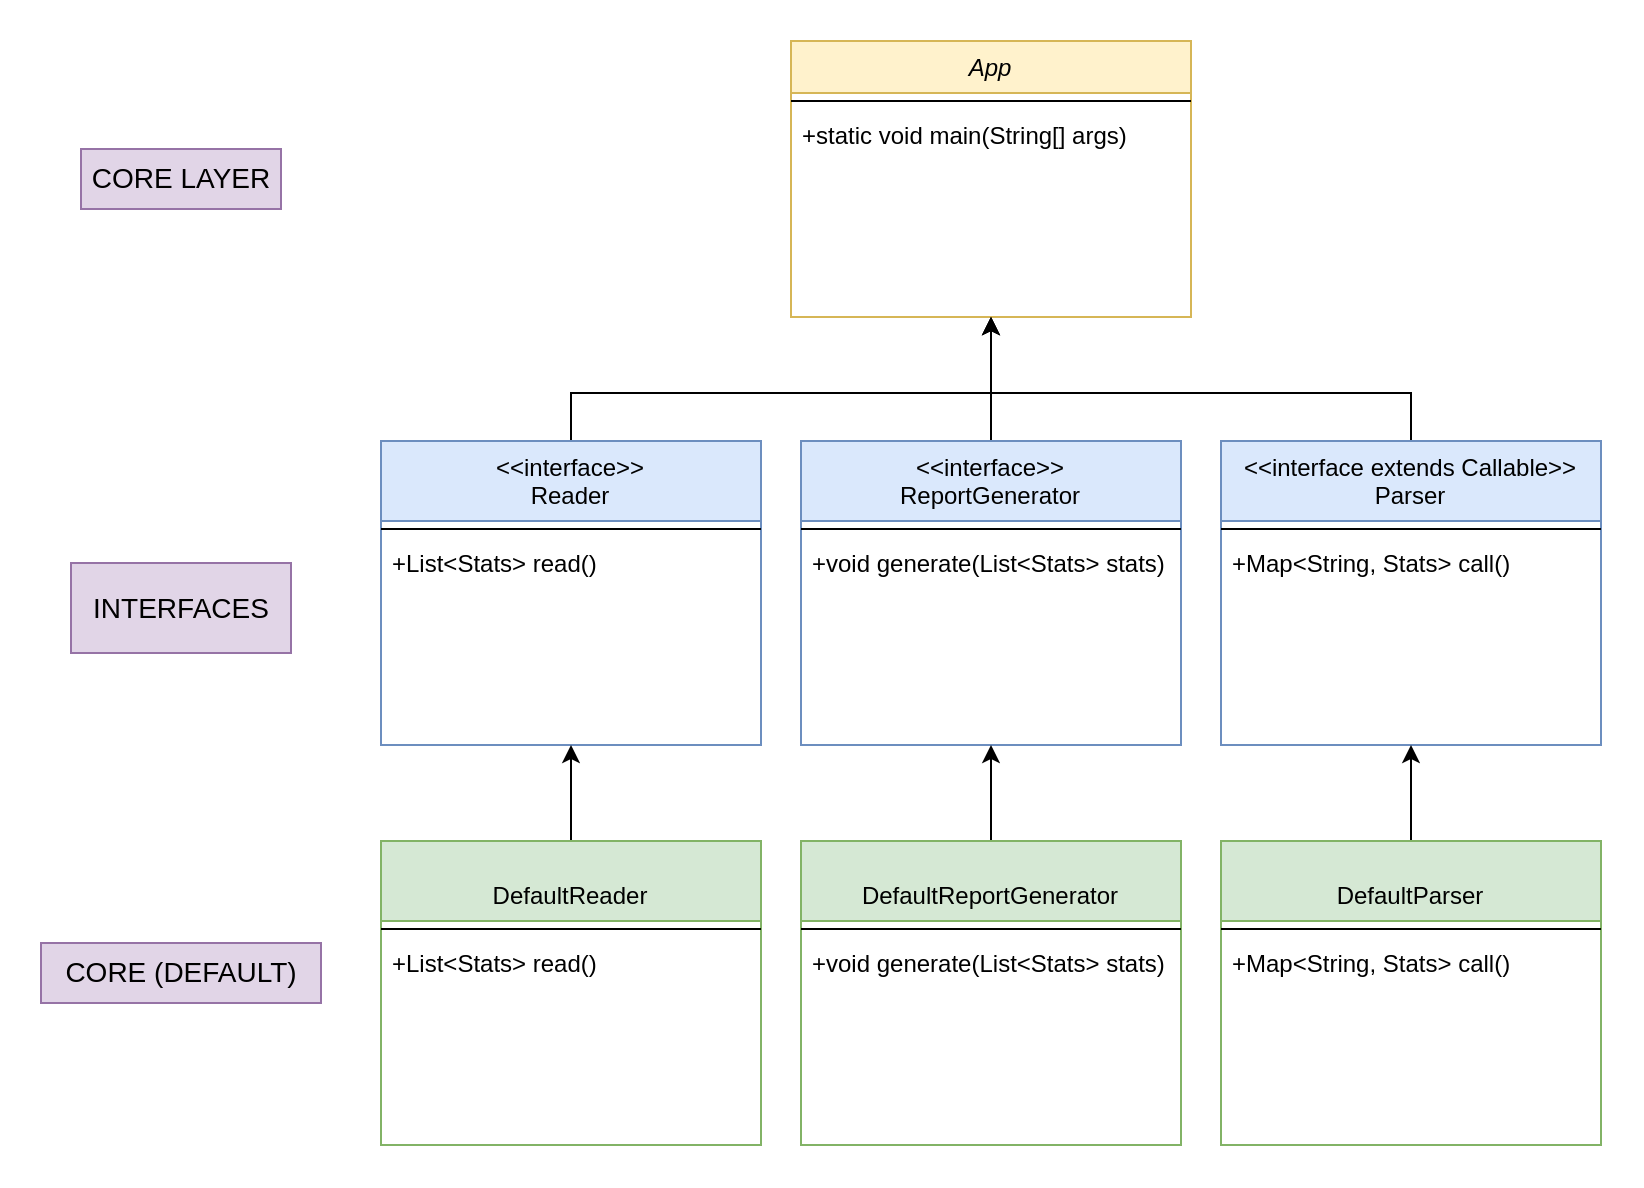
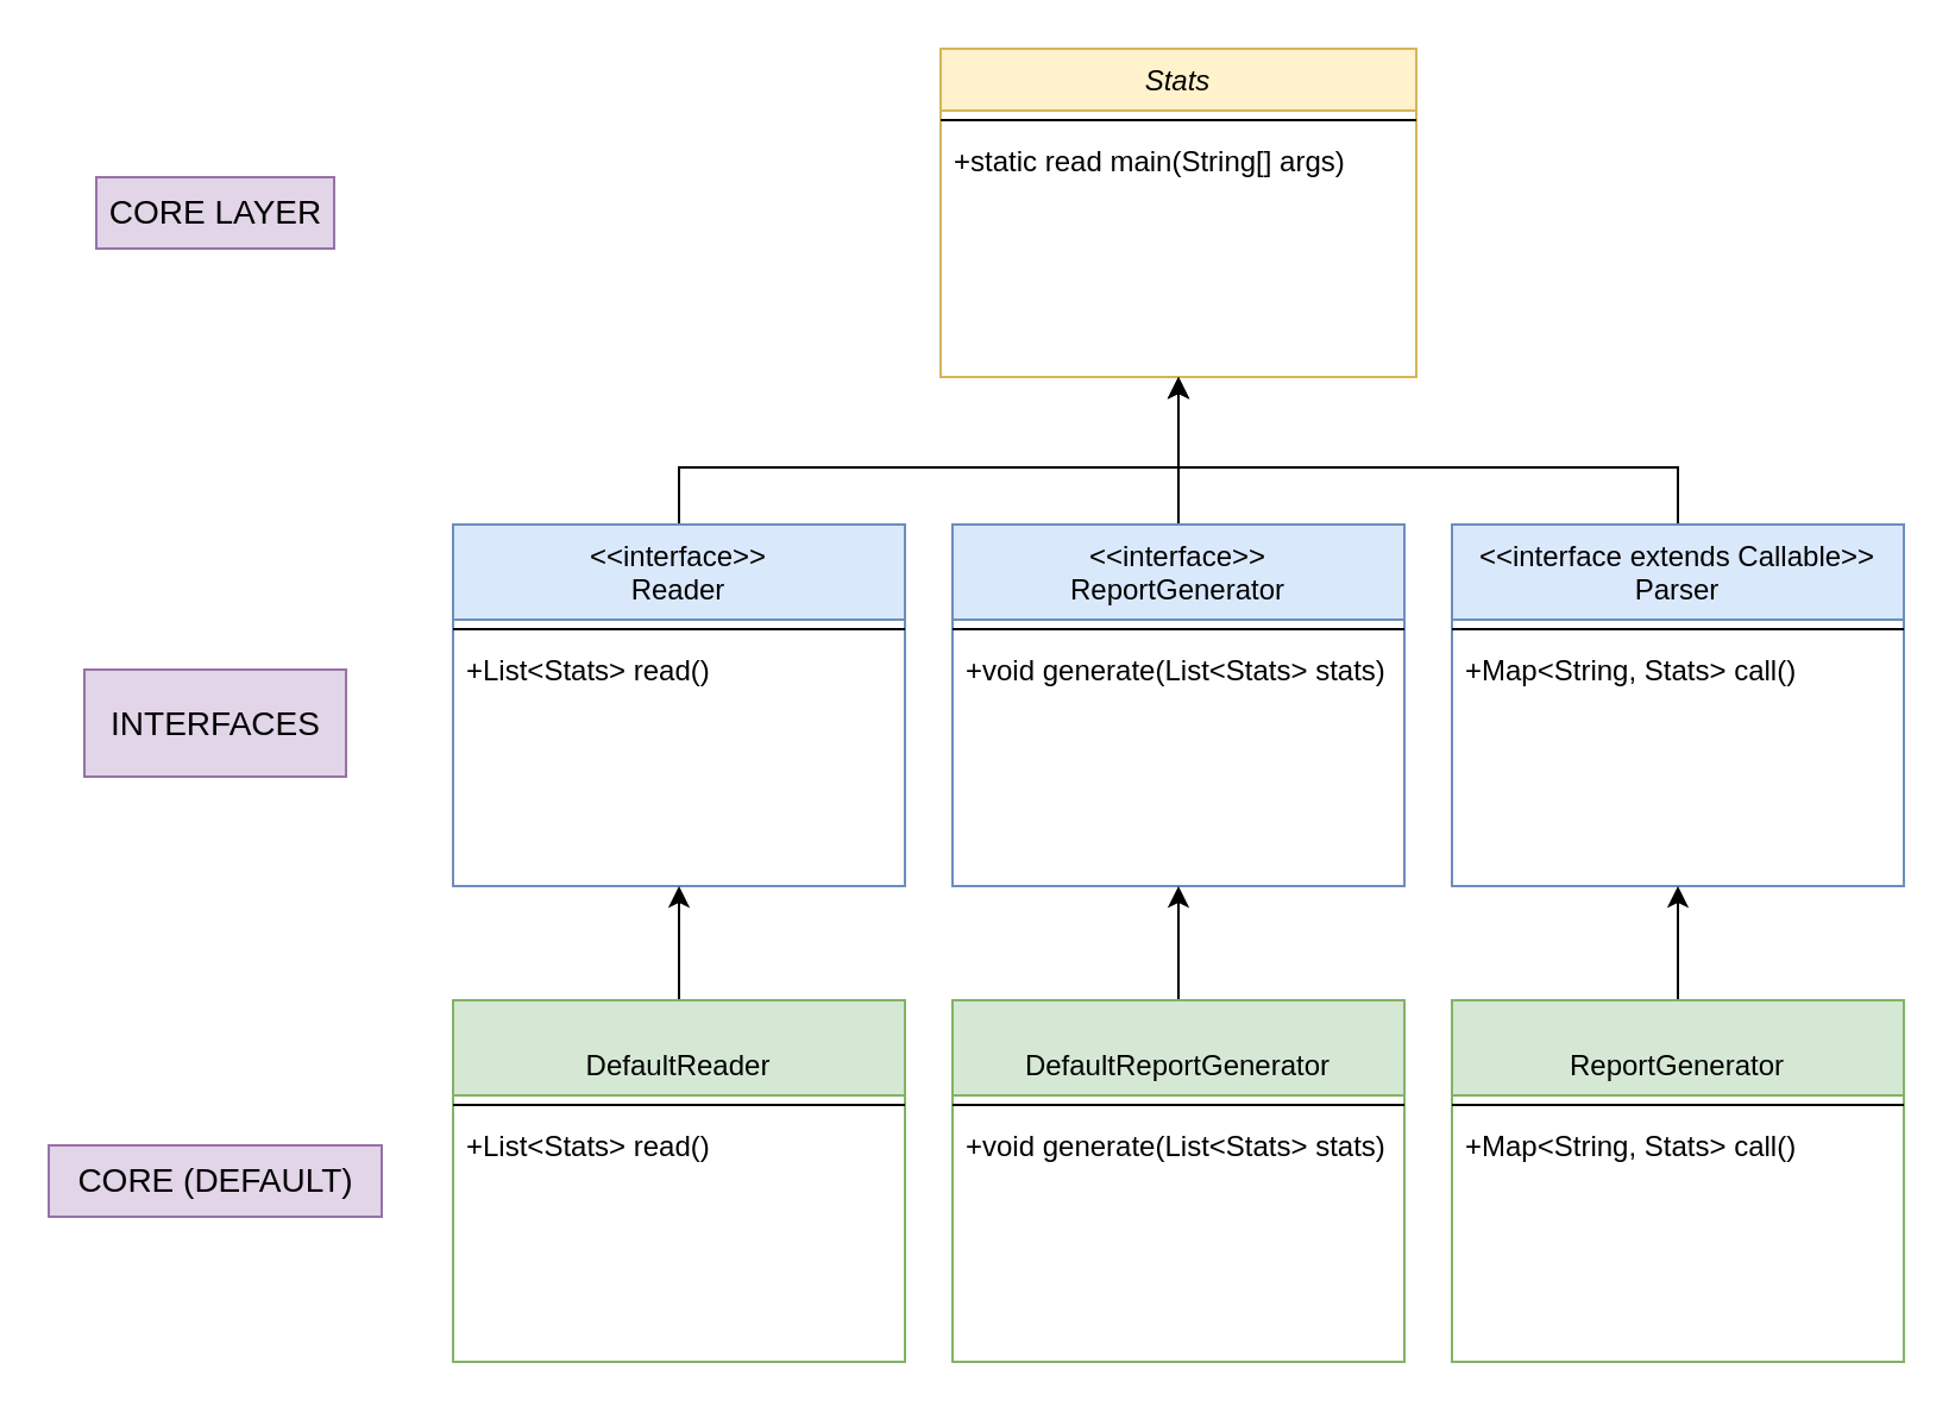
  <mxCell id="0" />
  <mxCell id="1" parent="0" />
- <mxCell id="2" value="App" style="swimlane;fontStyle=2;align=center;verticalAlign=top;childLayout=stackLayout;horizontal=1;startSize=26;horizontalStack=0;resizeParent=1;resizeLast=0;collapsible=1;marginBottom=0;rounded=0;shadow=0;strokeWidth=1;fillColor=#fff2cc;strokeColor=#d6b656;" vertex="1" parent="1"><mxGeometry x="395" y="20" width="200" height="138" as="geometry"><mxRectangle x="230" y="140" width="160" height="26" as="alternateBounds" /></mxGeometry></mxCell>
+ <mxCell id="2" value="Stats" style="swimlane;fontStyle=2;align=center;verticalAlign=top;childLayout=stackLayout;horizontal=1;startSize=26;horizontalStack=0;resizeParent=1;resizeLast=0;collapsible=1;marginBottom=0;rounded=0;shadow=0;strokeWidth=1;fillColor=#fff2cc;strokeColor=#d6b656;" vertex="1" parent="1"><mxGeometry x="395" y="20" width="200" height="138" as="geometry"><mxRectangle x="230" y="140" width="160" height="26" as="alternateBounds" /></mxGeometry></mxCell>
  <mxCell id="3" value="" style="line;html=1;strokeWidth=1;align=left;verticalAlign=middle;spacingTop=-1;spacingLeft=3;spacingRight=3;rotatable=0;labelPosition=right;points=[];portConstraint=eastwest;" vertex="1" parent="2"><mxGeometry y="26" width="200" height="8" as="geometry" /></mxCell>
- <mxCell id="4" value="+static void main(String[] args)" style="text;align=left;verticalAlign=top;spacingLeft=4;spacingRight=4;overflow=hidden;rotatable=0;points=[[0,0.5],[1,0.5]];portConstraint=eastwest;" vertex="1" parent="2"><mxGeometry y="34" width="200" height="26" as="geometry" /></mxCell>
+ <mxCell id="4" value="+static read main(String[] args)" style="text;align=left;verticalAlign=top;spacingLeft=4;spacingRight=4;overflow=hidden;rotatable=0;points=[[0,0.5],[1,0.5]];portConstraint=eastwest;" vertex="1" parent="2"><mxGeometry y="34" width="200" height="26" as="geometry" /></mxCell>
  <mxCell id="5" style="edgeStyle=orthogonalEdgeStyle;rounded=0;orthogonalLoop=1;jettySize=auto;html=1;entryX=0.5;entryY=1;entryDx=0;entryDy=0;" edge="1" parent="1" source="6" target="2"><mxGeometry relative="1" as="geometry"><mxPoint x="360" y="170" as="targetPoint" /><Array as="points"><mxPoint x="285" y="196" /><mxPoint x="495" y="196" /></Array></mxGeometry></mxCell>
  <mxCell id="6" value="&lt;&lt;interface&gt;&gt;&#10;Reader" style="swimlane;fontStyle=0;align=center;verticalAlign=top;childLayout=stackLayout;horizontal=1;startSize=40;horizontalStack=0;resizeParent=1;resizeLast=0;collapsible=1;marginBottom=0;rounded=0;shadow=0;strokeWidth=1;fillColor=#dae8fc;strokeColor=#6c8ebf;" vertex="1" parent="1"><mxGeometry x="190" y="220" width="190" height="152" as="geometry"><mxRectangle x="130" y="380" width="160" height="26" as="alternateBounds" /></mxGeometry></mxCell>
  <mxCell id="7" value="" style="line;html=1;strokeWidth=1;align=left;verticalAlign=middle;spacingTop=-1;spacingLeft=3;spacingRight=3;rotatable=0;labelPosition=right;points=[];portConstraint=eastwest;" vertex="1" parent="6"><mxGeometry y="40" width="190" height="8" as="geometry" /></mxCell>
  <mxCell id="8" value="+List&lt;Stats&gt; read()" style="text;align=left;verticalAlign=top;spacingLeft=4;spacingRight=4;overflow=hidden;rotatable=0;points=[[0,0.5],[1,0.5]];portConstraint=eastwest;" vertex="1" parent="6"><mxGeometry y="48" width="190" height="26" as="geometry" /></mxCell>
  <mxCell id="9" style="edgeStyle=orthogonalEdgeStyle;rounded=0;orthogonalLoop=1;jettySize=auto;html=1;entryX=0.5;entryY=1;entryDx=0;entryDy=0;" edge="1" parent="1" source="10" target="2"><mxGeometry relative="1" as="geometry" /></mxCell>
  <mxCell id="10" value="&lt;&lt;interface&gt;&gt;&#10;ReportGenerator" style="swimlane;fontStyle=0;align=center;verticalAlign=top;childLayout=stackLayout;horizontal=1;startSize=40;horizontalStack=0;resizeParent=1;resizeLast=0;collapsible=1;marginBottom=0;rounded=0;shadow=0;strokeWidth=1;fillColor=#dae8fc;strokeColor=#6c8ebf;" vertex="1" parent="1"><mxGeometry x="400" y="220" width="190" height="152" as="geometry"><mxRectangle x="130" y="380" width="160" height="26" as="alternateBounds" /></mxGeometry></mxCell>
  <mxCell id="11" value="" style="line;html=1;strokeWidth=1;align=left;verticalAlign=middle;spacingTop=-1;spacingLeft=3;spacingRight=3;rotatable=0;labelPosition=right;points=[];portConstraint=eastwest;" vertex="1" parent="10"><mxGeometry y="40" width="190" height="8" as="geometry" /></mxCell>
  <mxCell id="12" value="+void generate(List&lt;Stats&gt; stats)" style="text;align=left;verticalAlign=top;spacingLeft=4;spacingRight=4;overflow=hidden;rotatable=0;points=[[0,0.5],[1,0.5]];portConstraint=eastwest;" vertex="1" parent="10"><mxGeometry y="48" width="190" height="26" as="geometry" /></mxCell>
  <mxCell id="13" style="edgeStyle=orthogonalEdgeStyle;rounded=0;orthogonalLoop=1;jettySize=auto;html=1;entryX=0.5;entryY=1;entryDx=0;entryDy=0;" edge="1" parent="1" source="14" target="2"><mxGeometry relative="1" as="geometry"><Array as="points"><mxPoint x="705" y="196" /><mxPoint x="495" y="196" /></Array></mxGeometry></mxCell>
  <mxCell id="14" value="&lt;&lt;interface extends Callable&gt;&gt;&#10;Parser" style="swimlane;fontStyle=0;align=center;verticalAlign=top;childLayout=stackLayout;horizontal=1;startSize=40;horizontalStack=0;resizeParent=1;resizeLast=0;collapsible=1;marginBottom=0;rounded=0;shadow=0;strokeWidth=1;fillColor=#dae8fc;strokeColor=#6c8ebf;" vertex="1" parent="1"><mxGeometry x="610" y="220" width="190" height="152" as="geometry"><mxRectangle x="130" y="380" width="160" height="26" as="alternateBounds" /></mxGeometry></mxCell>
  <mxCell id="15" value="" style="line;html=1;strokeWidth=1;align=left;verticalAlign=middle;spacingTop=-1;spacingLeft=3;spacingRight=3;rotatable=0;labelPosition=right;points=[];portConstraint=eastwest;" vertex="1" parent="14"><mxGeometry y="40" width="190" height="8" as="geometry" /></mxCell>
  <mxCell id="16" value="+Map&lt;String, Stats&gt; call()" style="text;align=left;verticalAlign=top;spacingLeft=4;spacingRight=4;overflow=hidden;rotatable=0;points=[[0,0.5],[1,0.5]];portConstraint=eastwest;" vertex="1" parent="14"><mxGeometry y="48" width="190" height="26" as="geometry" /></mxCell>
  <mxCell id="17" style="edgeStyle=orthogonalEdgeStyle;rounded=0;orthogonalLoop=1;jettySize=auto;html=1;entryX=0.5;entryY=1;entryDx=0;entryDy=0;" edge="1" parent="1" source="18" target="10"><mxGeometry relative="1" as="geometry" /></mxCell>
  <mxCell id="18" value="&#10;DefaultReportGenerator" style="swimlane;fontStyle=0;align=center;verticalAlign=top;childLayout=stackLayout;horizontal=1;startSize=40;horizontalStack=0;resizeParent=1;resizeLast=0;collapsible=1;marginBottom=0;rounded=0;shadow=0;strokeWidth=1;fillColor=#d5e8d4;strokeColor=#82b366;" vertex="1" parent="1"><mxGeometry x="400" y="420" width="190" height="152" as="geometry"><mxRectangle x="130" y="380" width="160" height="26" as="alternateBounds" /></mxGeometry></mxCell>
  <mxCell id="19" value="" style="line;html=1;strokeWidth=1;align=left;verticalAlign=middle;spacingTop=-1;spacingLeft=3;spacingRight=3;rotatable=0;labelPosition=right;points=[];portConstraint=eastwest;" vertex="1" parent="18"><mxGeometry y="40" width="190" height="8" as="geometry" /></mxCell>
  <mxCell id="20" value="+void generate(List&lt;Stats&gt; stats)" style="text;align=left;verticalAlign=top;spacingLeft=4;spacingRight=4;overflow=hidden;rotatable=0;points=[[0,0.5],[1,0.5]];portConstraint=eastwest;" vertex="1" parent="18"><mxGeometry y="48" width="190" height="26" as="geometry" /></mxCell>
  <mxCell id="21" style="edgeStyle=orthogonalEdgeStyle;rounded=0;orthogonalLoop=1;jettySize=auto;html=1;entryX=0.5;entryY=1;entryDx=0;entryDy=0;" edge="1" parent="1" source="22" target="14"><mxGeometry relative="1" as="geometry" /></mxCell>
- <mxCell id="22" value="&#10;DefaultParser" style="swimlane;fontStyle=0;align=center;verticalAlign=top;childLayout=stackLayout;horizontal=1;startSize=40;horizontalStack=0;resizeParent=1;resizeLast=0;collapsible=1;marginBottom=0;rounded=0;shadow=0;strokeWidth=1;fillColor=#d5e8d4;strokeColor=#82b366;" vertex="1" parent="1"><mxGeometry x="610" y="420" width="190" height="152" as="geometry"><mxRectangle x="130" y="380" width="160" height="26" as="alternateBounds" /></mxGeometry></mxCell>
+ <mxCell id="22" value="&#10;ReportGenerator" style="swimlane;fontStyle=0;align=center;verticalAlign=top;childLayout=stackLayout;horizontal=1;startSize=40;horizontalStack=0;resizeParent=1;resizeLast=0;collapsible=1;marginBottom=0;rounded=0;shadow=0;strokeWidth=1;fillColor=#d5e8d4;strokeColor=#82b366;" vertex="1" parent="1"><mxGeometry x="610" y="420" width="190" height="152" as="geometry"><mxRectangle x="130" y="380" width="160" height="26" as="alternateBounds" /></mxGeometry></mxCell>
  <mxCell id="23" value="" style="line;html=1;strokeWidth=1;align=left;verticalAlign=middle;spacingTop=-1;spacingLeft=3;spacingRight=3;rotatable=0;labelPosition=right;points=[];portConstraint=eastwest;" vertex="1" parent="22"><mxGeometry y="40" width="190" height="8" as="geometry" /></mxCell>
  <mxCell id="24" value="+Map&lt;String, Stats&gt; call()" style="text;align=left;verticalAlign=top;spacingLeft=4;spacingRight=4;overflow=hidden;rotatable=0;points=[[0,0.5],[1,0.5]];portConstraint=eastwest;" vertex="1" parent="22"><mxGeometry y="48" width="190" height="26" as="geometry" /></mxCell>
  <mxCell id="25" style="edgeStyle=orthogonalEdgeStyle;rounded=0;orthogonalLoop=1;jettySize=auto;html=1;entryX=0.5;entryY=1;entryDx=0;entryDy=0;" edge="1" parent="1" source="26" target="6"><mxGeometry relative="1" as="geometry" /></mxCell>
  <mxCell id="26" value="&#10;DefaultReader" style="swimlane;fontStyle=0;align=center;verticalAlign=top;childLayout=stackLayout;horizontal=1;startSize=40;horizontalStack=0;resizeParent=1;resizeLast=0;collapsible=1;marginBottom=0;rounded=0;shadow=0;strokeWidth=1;fillColor=#d5e8d4;strokeColor=#82b366;" vertex="1" parent="1"><mxGeometry x="190" y="420" width="190" height="152" as="geometry"><mxRectangle x="130" y="380" width="160" height="26" as="alternateBounds" /></mxGeometry></mxCell>
  <mxCell id="27" value="" style="line;html=1;strokeWidth=1;align=left;verticalAlign=middle;spacingTop=-1;spacingLeft=3;spacingRight=3;rotatable=0;labelPosition=right;points=[];portConstraint=eastwest;" vertex="1" parent="26"><mxGeometry y="40" width="190" height="8" as="geometry" /></mxCell>
  <mxCell id="28" value="+List&lt;Stats&gt; read()" style="text;align=left;verticalAlign=top;spacingLeft=4;spacingRight=4;overflow=hidden;rotatable=0;points=[[0,0.5],[1,0.5]];portConstraint=eastwest;" vertex="1" parent="26"><mxGeometry y="48" width="190" height="26" as="geometry" /></mxCell>
  <mxCell id="29" value="CORE LAYER" style="text;html=1;align=center;verticalAlign=middle;resizable=0;points=[];autosize=1;strokeColor=#9673a6;fillColor=#e1d5e7;glass=0;fontSize=14;" vertex="1" parent="1"><mxGeometry x="40" y="74" width="100" height="30" as="geometry" /></mxCell>
- <mxCell id="30" value="CORE (DEFAULT)" style="text;html=1;align=center;verticalAlign=middle;resizable=0;points=[];autosize=1;strokeColor=#9673a6;fillColor=#e1d5e7;glass=0;fontSize=14;" vertex="1" parent="1"><mxGeometry x="20" y="471" width="140" height="30" as="geometry" /></mxCell>
+ <mxCell id="30" value="CORE (DEFAULT)" style="text;html=1;align=center;verticalAlign=middle;resizable=0;points=[];autosize=1;strokeColor=#9673a6;fillColor=#e1d5e7;glass=0;fontSize=14;" vertex="1" parent="1"><mxGeometry x="20" y="481" width="140" height="30" as="geometry" /></mxCell>
  <mxCell id="31" value="INTERFACES" style="text;html=1;align=center;verticalAlign=middle;resizable=0;points=[];autosize=1;strokeColor=#9673a6;fillColor=#e1d5e7;glass=0;fontSize=14;" vertex="1" parent="1"><mxGeometry x="35" y="281" width="110" height="45" as="geometry" /></mxCell>
